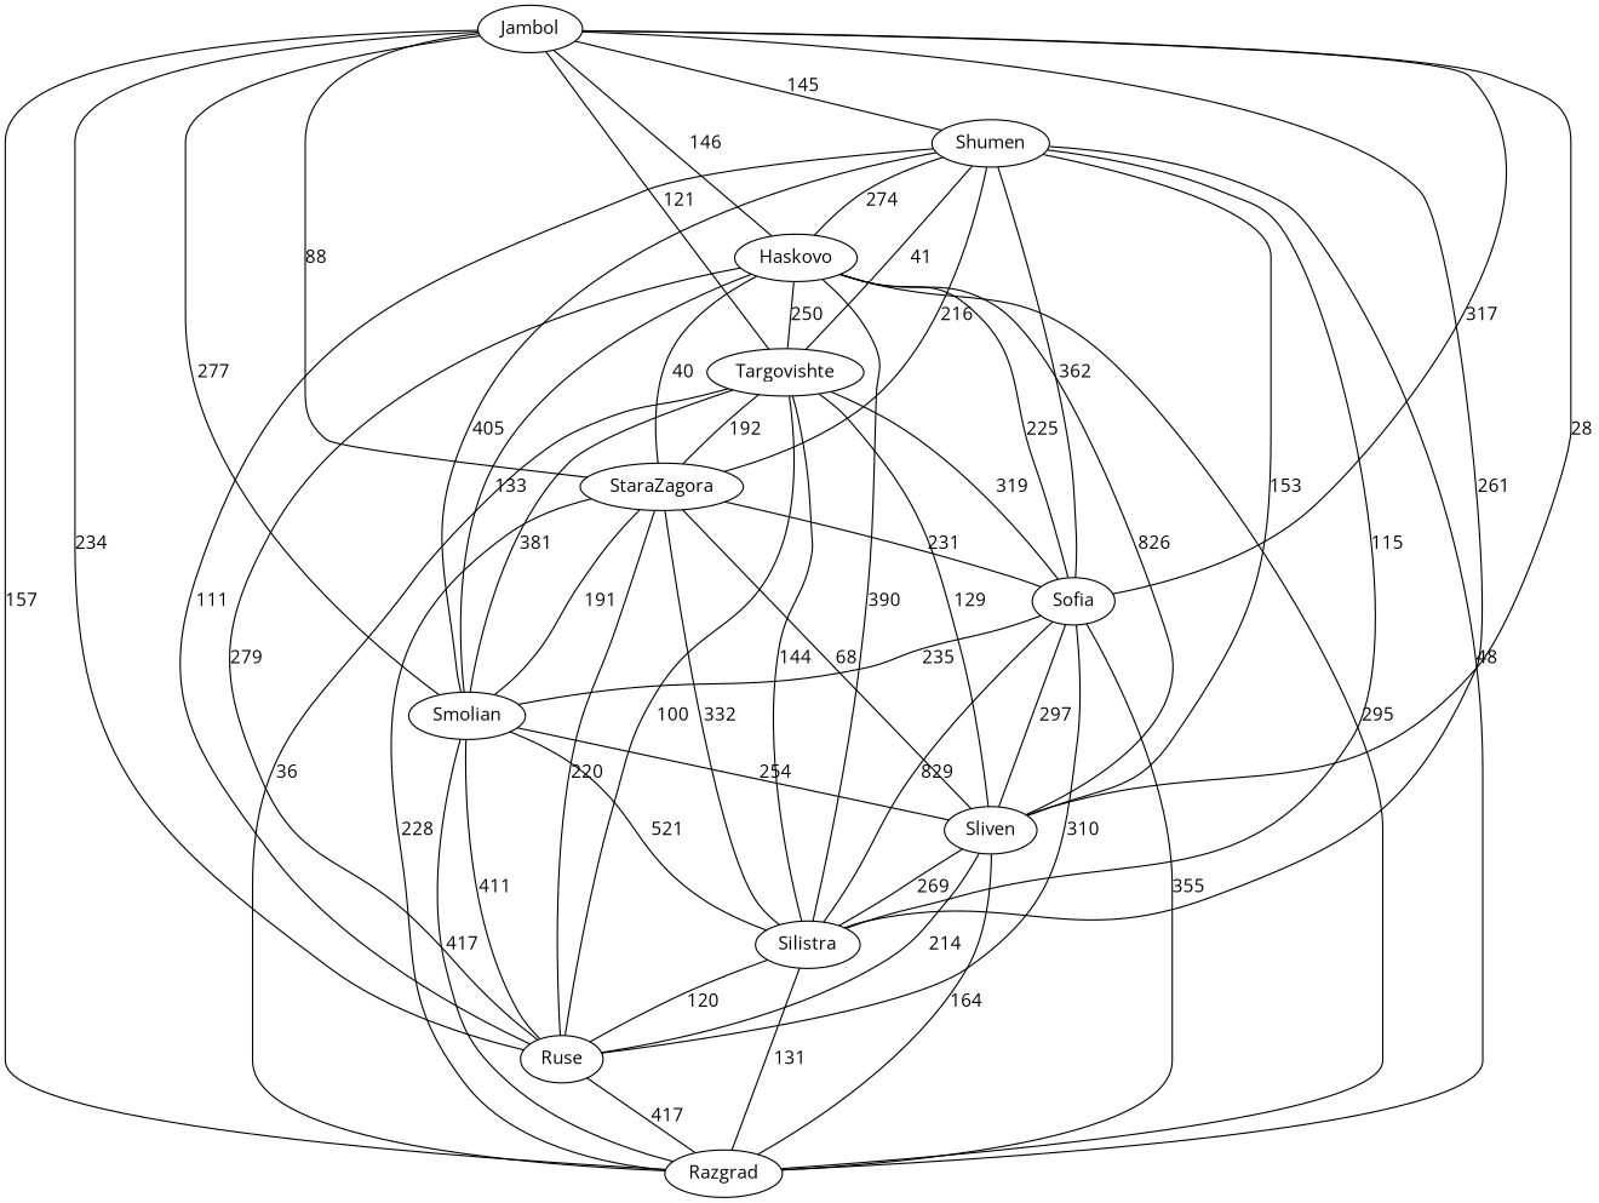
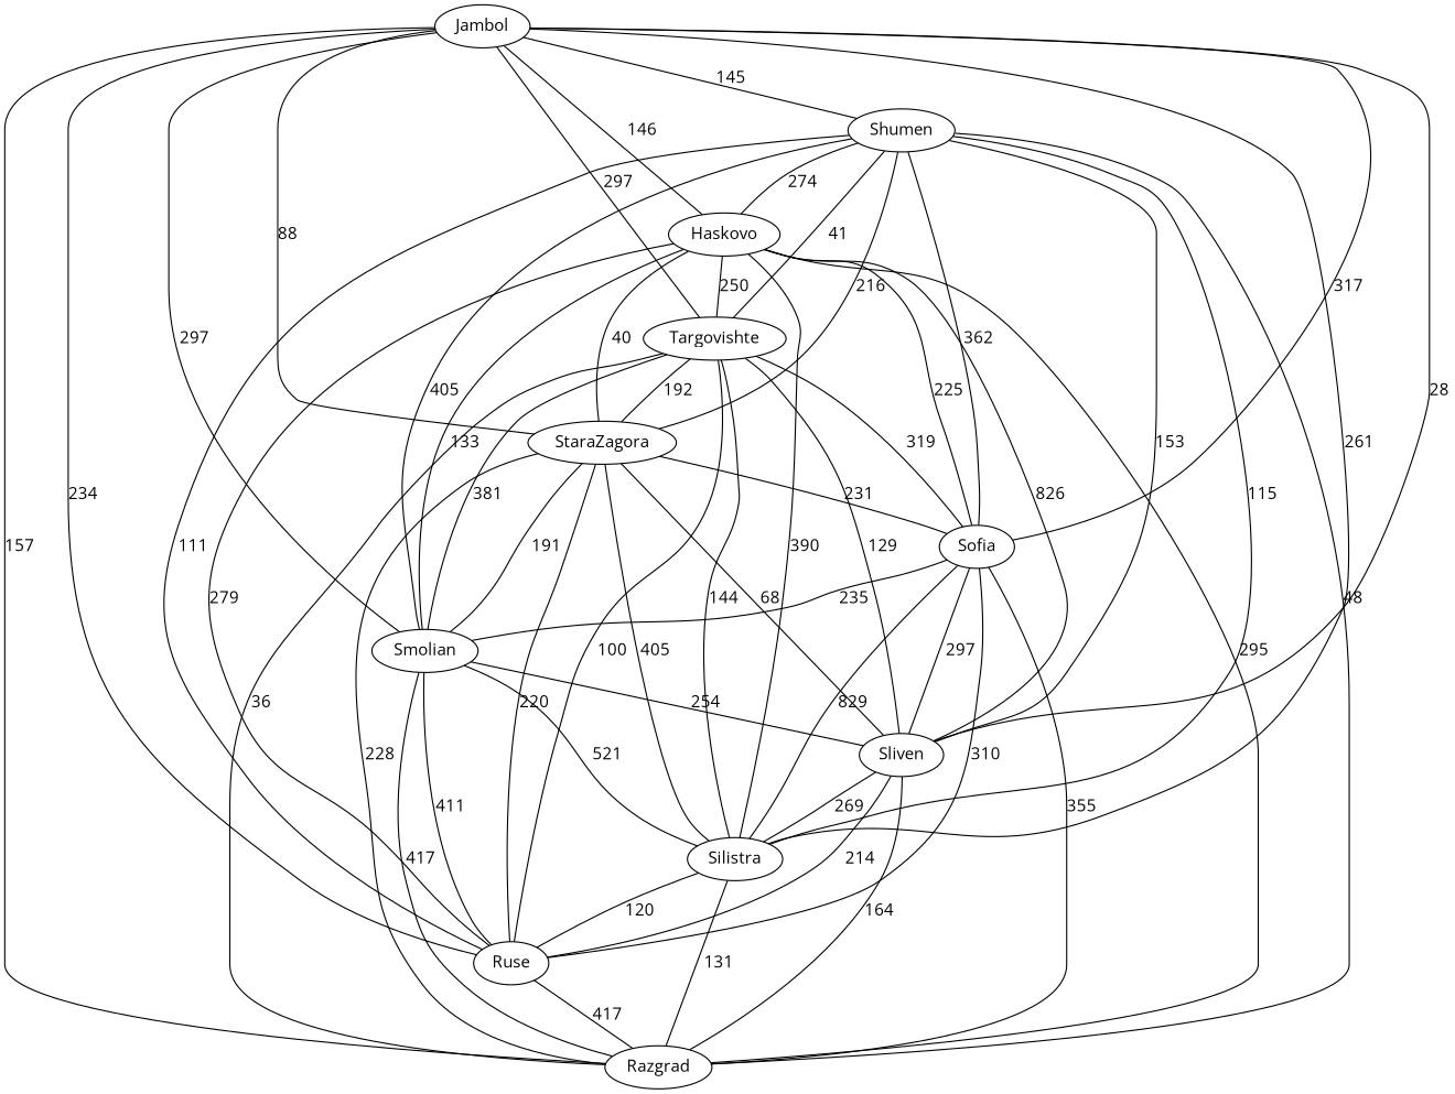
  digraph {
    fontname="Open Sans"
    node [fontname="Open Sans"]
    edge [dir=none fontname="Open Sans"]
    Ruse
    Razgrad
    Silistra
    Sliven
    Smolian
    Sofia
    StaraZagora
    Targovishte
    Haskovo
    Shumen
    Jambol
    Ruse -> Razgrad [label=417]
    Silistra -> Ruse [label=120]
    Silistra -> Razgrad [label=131]
    Sliven -> Ruse [label=214]
    Sliven -> Razgrad [label=164]
    Sliven -> Silistra [label=269]
    Smolian -> Ruse [label=411]
    Smolian -> Razgrad [label=417]
    Smolian -> Silistra [label=521]
    Smolian -> Sliven [label=254]
    Sofia -> Ruse [label=310]
    Sofia -> Razgrad [label=355]
    Sofia -> Silistra [label=829]
    Sofia -> Sliven [label=297]
    Sofia -> Smolian [label=235]
    StaraZagora -> Ruse [label=220]
    StaraZagora -> Razgrad [label=228]
-   StaraZagora -> Silistra [label=332]
+   StaraZagora -> Silistra [label=405]
    StaraZagora -> Sliven [label=68]
    StaraZagora -> Smolian [label=191]
    StaraZagora -> Sofia [label=231]
    Targovishte -> Ruse [label=100]
    Targovishte -> Razgrad [label=36]
    Targovishte -> Silistra [label=144]
    Targovishte -> Sliven [label=129]
    Targovishte -> Smolian [label=381]
    Targovishte -> Sofia [label=319]
    Targovishte -> StaraZagora [label=192]
    Haskovo -> Ruse [label=279]
    Haskovo -> Razgrad [label=295]
    Haskovo -> Silistra [label=390]
    Haskovo -> Sliven [label=826]
    Haskovo -> Smolian [label=133]
    Haskovo -> Sofia [label=225]
    Haskovo -> StaraZagora [label=40]
    Haskovo -> Targovishte [label=250]
    Shumen -> Ruse [label=111]
    Shumen -> Razgrad [label=48]
    Shumen -> Silistra [label=115]
    Shumen -> Sliven [label=153]
    Shumen -> Smolian [label=405]
    Shumen -> Sofia [label=362]
    Shumen -> StaraZagora [label=216]
    Shumen -> Targovishte [label=41]
    Shumen -> Haskovo [label=274]
    Jambol -> Ruse [label=234]
    Jambol -> Razgrad [label=157]
    Jambol -> Silistra [label=261]
    Jambol -> Sliven [label=28]
-   Jambol -> Smolian [label=277]
+   Jambol -> Smolian [label=297]
    Jambol -> Sofia [label=317]
    Jambol -> StaraZagora [label=88]
-   Jambol -> Targovishte [label=121]
+   Jambol -> Targovishte [label=297]
    Jambol -> Haskovo [label=146]
    Jambol -> Shumen [label=145]
  }
